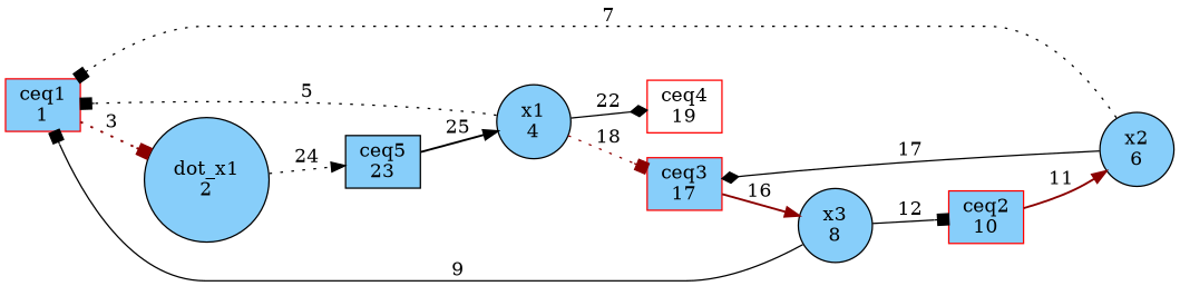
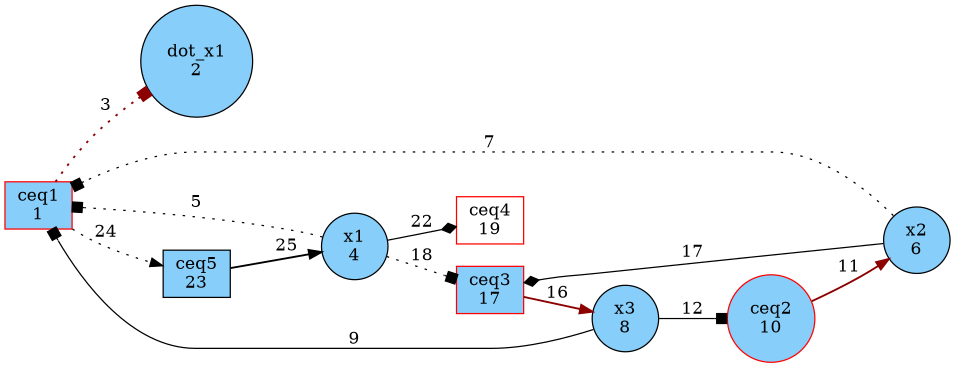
  digraph {
    rankdir=LR
    node [color=black fillcolor=lightskyblue shape=box style=filled]
    edge [arrowhead=box penwidth=1 style=dotted]
    n1 [color=red label="ceq1\n1"]
    n2 [label="dot_x1\n2" shape=circle]
    n3 [label="ceq5\n23"]
-   n4 [color=red label="ceq2\n10"]
+   n4 [color=red label="ceq2\n10" shape=circle]
    n5 [label="x2\n6" shape=circle]
    n6 [color=red label="ceq3\n17"]
    n7 [label="x3\n8" shape=circle]
    n8 [color=red fillcolor=white label="ceq4\n19"]
    n9 [label="x1\n4" shape=circle]
    n1 -> n2 [color=red4 label=3 penwidth=1.5]
-   n2 -> n3 [arrowhead=normal label=24]
+   n1 -> n3 [arrowhead=normal label=24]
    n3 -> n9 [arrowhead=normal color=black label=25 penwidth=1.5 style=solid]
    n4 -> n5 [arrowhead=normal color=red4 label=11 penwidth=1.5 style=bold]
    n5 -> n1 [label=7]
    n5 -> n6 [arrowhead=diamond label=17 style=bold]
    n6 -> n7 [arrowhead=normal color=red4 label=16 penwidth=1.5 style=bold]
    n7 -> n1 [label=9 style=solid]
    n7 -> n4 [label=12 style=bold]
    n9 -> n1 [label=5]
-   n9 -> n6 [label=18 color=red4]
+   n9 -> n6 [label=18]
    n9 -> n8 [arrowhead=diamond label=22 style=bold]
  }
